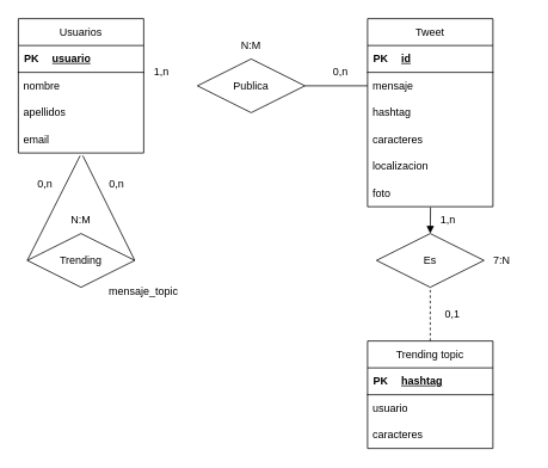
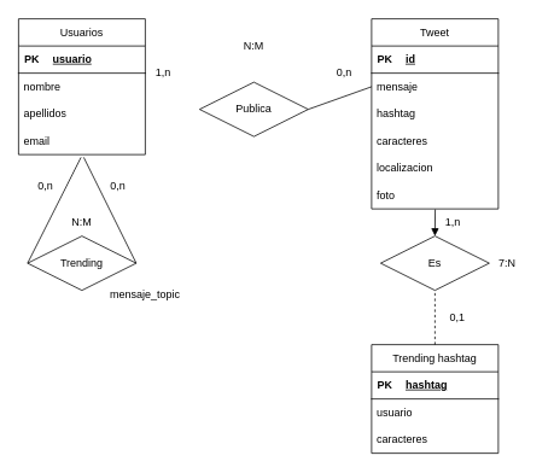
  <mxCell id="0" />
  <mxCell id="1" parent="0" />
  <mxCell id="2" value="Tweet" style="swimlane;fontStyle=0;childLayout=stackLayout;horizontal=1;startSize=30;horizontalStack=0;resizeParent=1;resizeParentMax=0;resizeLast=0;collapsible=1;marginBottom=0;whiteSpace=wrap;html=1;" vertex="1" parent="1"><mxGeometry x="410" y="20" width="140" height="210" as="geometry" /></mxCell>
  <mxCell id="3" value="" style="shape=table;startSize=0;container=1;collapsible=1;childLayout=tableLayout;fixedRows=1;rowLines=0;fontStyle=0;align=center;resizeLast=1;strokeColor=none;fillColor=none;collapsible=0;" vertex="1" parent="2"><mxGeometry y="30" width="140" height="30" as="geometry" /></mxCell>
  <mxCell id="4" value="" style="shape=tableRow;horizontal=0;startSize=0;swimlaneHead=0;swimlaneBody=0;fillColor=none;collapsible=0;dropTarget=0;points=[[0,0.5],[1,0.5]];portConstraint=eastwest;top=0;left=0;right=0;bottom=1;" vertex="1" parent="3"><mxGeometry width="140" height="30" as="geometry" /></mxCell>
  <mxCell id="5" value="PK" style="shape=partialRectangle;connectable=0;fillColor=none;top=0;left=0;bottom=0;right=0;fontStyle=1;overflow=hidden;whiteSpace=wrap;html=1;" vertex="1" parent="4"><mxGeometry width="30" height="30" as="geometry"><mxRectangle width="30" height="30" as="alternateBounds" /></mxGeometry></mxCell>
  <mxCell id="6" value="id" style="shape=partialRectangle;connectable=0;fillColor=none;top=0;left=0;bottom=0;right=0;align=left;spacingLeft=6;fontStyle=5;overflow=hidden;whiteSpace=wrap;html=1;" vertex="1" parent="4"><mxGeometry x="30" width="110" height="30" as="geometry"><mxRectangle width="110" height="30" as="alternateBounds" /></mxGeometry></mxCell>
  <mxCell id="7" value="mensaje" style="text;strokeColor=none;fillColor=none;align=left;verticalAlign=middle;spacingLeft=4;spacingRight=4;overflow=hidden;points=[[0,0.5],[1,0.5]];portConstraint=eastwest;rotatable=0;whiteSpace=wrap;html=1;" vertex="1" parent="2"><mxGeometry y="60" width="140" height="30" as="geometry" /></mxCell>
  <mxCell id="8" value="hashtag" style="text;strokeColor=none;fillColor=none;align=left;verticalAlign=middle;spacingLeft=4;spacingRight=4;overflow=hidden;points=[[0,0.5],[1,0.5]];portConstraint=eastwest;rotatable=0;whiteSpace=wrap;html=1;" vertex="1" parent="2"><mxGeometry y="90" width="140" height="30" as="geometry" /></mxCell>
  <mxCell id="9" value="caracteres" style="text;strokeColor=none;fillColor=none;align=left;verticalAlign=middle;spacingLeft=4;spacingRight=4;overflow=hidden;points=[[0,0.5],[1,0.5]];portConstraint=eastwest;rotatable=0;whiteSpace=wrap;html=1;" vertex="1" parent="2"><mxGeometry y="120" width="140" height="30" as="geometry" /></mxCell>
  <mxCell id="10" value="localizacion" style="text;strokeColor=none;fillColor=none;align=left;verticalAlign=middle;spacingLeft=4;spacingRight=4;overflow=hidden;points=[[0,0.5],[1,0.5]];portConstraint=eastwest;rotatable=0;whiteSpace=wrap;html=1;" vertex="1" parent="2"><mxGeometry y="150" width="140" height="30" as="geometry" /></mxCell>
  <mxCell id="11" value="foto" style="text;strokeColor=none;fillColor=none;align=left;verticalAlign=middle;spacingLeft=4;spacingRight=4;overflow=hidden;points=[[0,0.5],[1,0.5]];portConstraint=eastwest;rotatable=0;whiteSpace=wrap;html=1;" vertex="1" parent="2"><mxGeometry y="180" width="140" height="30" as="geometry" /></mxCell>
  <mxCell id="12" value="Usuarios" style="swimlane;fontStyle=0;childLayout=stackLayout;horizontal=1;startSize=30;horizontalStack=0;resizeParent=1;resizeParentMax=0;resizeLast=0;collapsible=1;marginBottom=0;whiteSpace=wrap;html=1;" vertex="1" parent="1"><mxGeometry x="20" y="20" width="140" height="150" as="geometry" /></mxCell>
  <mxCell id="13" value="" style="shape=table;startSize=0;container=1;collapsible=1;childLayout=tableLayout;fixedRows=1;rowLines=0;fontStyle=0;align=center;resizeLast=1;strokeColor=none;fillColor=none;collapsible=0;" vertex="1" parent="12"><mxGeometry y="30" width="140" height="30" as="geometry" /></mxCell>
  <mxCell id="14" value="" style="shape=tableRow;horizontal=0;startSize=0;swimlaneHead=0;swimlaneBody=0;fillColor=none;collapsible=0;dropTarget=0;points=[[0,0.5],[1,0.5]];portConstraint=eastwest;top=0;left=0;right=0;bottom=1;" vertex="1" parent="13"><mxGeometry width="140" height="30" as="geometry" /></mxCell>
  <mxCell id="15" value="PK" style="shape=partialRectangle;connectable=0;fillColor=none;top=0;left=0;bottom=0;right=0;fontStyle=1;overflow=hidden;whiteSpace=wrap;html=1;" vertex="1" parent="14"><mxGeometry width="30" height="30" as="geometry"><mxRectangle width="30" height="30" as="alternateBounds" /></mxGeometry></mxCell>
  <mxCell id="16" value="usuario" style="shape=partialRectangle;connectable=0;fillColor=none;top=0;left=0;bottom=0;right=0;align=left;spacingLeft=6;fontStyle=5;overflow=hidden;whiteSpace=wrap;html=1;" vertex="1" parent="14"><mxGeometry x="30" width="110" height="30" as="geometry"><mxRectangle width="110" height="30" as="alternateBounds" /></mxGeometry></mxCell>
  <mxCell id="17" value="nombre" style="text;strokeColor=none;fillColor=none;align=left;verticalAlign=middle;spacingLeft=4;spacingRight=4;overflow=hidden;points=[[0,0.5],[1,0.5]];portConstraint=eastwest;rotatable=0;whiteSpace=wrap;html=1;" vertex="1" parent="12"><mxGeometry y="60" width="140" height="30" as="geometry" /></mxCell>
  <mxCell id="18" value="apellidos" style="text;strokeColor=none;fillColor=none;align=left;verticalAlign=middle;spacingLeft=4;spacingRight=4;overflow=hidden;points=[[0,0.5],[1,0.5]];portConstraint=eastwest;rotatable=0;whiteSpace=wrap;html=1;" vertex="1" parent="12"><mxGeometry y="90" width="140" height="30" as="geometry" /></mxCell>
  <mxCell id="19" value="email" style="text;strokeColor=none;fillColor=none;align=left;verticalAlign=middle;spacingLeft=4;spacingRight=4;overflow=hidden;points=[[0,0.5],[1,0.5]];portConstraint=eastwest;rotatable=0;whiteSpace=wrap;html=1;" vertex="1" parent="12"><mxGeometry y="120" width="140" height="30" as="geometry" /></mxCell>
- <mxCell id="20" value="Trending topic" style="swimlane;fontStyle=0;childLayout=stackLayout;horizontal=1;startSize=30;horizontalStack=0;resizeParent=1;resizeParentMax=0;resizeLast=0;collapsible=1;marginBottom=0;whiteSpace=wrap;html=1;" vertex="1" parent="1"><mxGeometry x="410" y="380" width="140" height="120" as="geometry" /></mxCell>
+ <mxCell id="20" value="Trending hashtag" style="swimlane;fontStyle=0;childLayout=stackLayout;horizontal=1;startSize=30;horizontalStack=0;resizeParent=1;resizeParentMax=0;resizeLast=0;collapsible=1;marginBottom=0;whiteSpace=wrap;html=1;" vertex="1" parent="1"><mxGeometry x="410" y="380" width="140" height="120" as="geometry" /></mxCell>
  <mxCell id="21" value="" style="shape=table;startSize=0;container=1;collapsible=1;childLayout=tableLayout;fixedRows=1;rowLines=0;fontStyle=0;align=center;resizeLast=1;strokeColor=none;fillColor=none;collapsible=0;" vertex="1" parent="20"><mxGeometry y="30" width="140" height="30" as="geometry" /></mxCell>
  <mxCell id="22" value="" style="shape=tableRow;horizontal=0;startSize=0;swimlaneHead=0;swimlaneBody=0;fillColor=none;collapsible=0;dropTarget=0;points=[[0,0.5],[1,0.5]];portConstraint=eastwest;top=0;left=0;right=0;bottom=1;" vertex="1" parent="21"><mxGeometry width="140" height="30" as="geometry" /></mxCell>
  <mxCell id="23" value="PK" style="shape=partialRectangle;connectable=0;fillColor=none;top=0;left=0;bottom=0;right=0;fontStyle=1;overflow=hidden;whiteSpace=wrap;html=1;" vertex="1" parent="22"><mxGeometry width="30" height="30" as="geometry"><mxRectangle width="30" height="30" as="alternateBounds" /></mxGeometry></mxCell>
  <mxCell id="24" value="hashtag" style="shape=partialRectangle;connectable=0;fillColor=none;top=0;left=0;bottom=0;right=0;align=left;spacingLeft=6;fontStyle=5;overflow=hidden;whiteSpace=wrap;html=1;" vertex="1" parent="22"><mxGeometry x="30" width="110" height="30" as="geometry"><mxRectangle width="110" height="30" as="alternateBounds" /></mxGeometry></mxCell>
  <mxCell id="25" value="usuario" style="text;strokeColor=none;fillColor=none;align=left;verticalAlign=middle;spacingLeft=4;spacingRight=4;overflow=hidden;points=[[0,0.5],[1,0.5]];portConstraint=eastwest;rotatable=0;whiteSpace=wrap;html=1;" vertex="1" parent="20"><mxGeometry y="60" width="140" height="30" as="geometry" /></mxCell>
  <mxCell id="26" value="caracteres" style="text;strokeColor=none;fillColor=none;align=left;verticalAlign=middle;spacingLeft=4;spacingRight=4;overflow=hidden;points=[[0,0.5],[1,0.5]];portConstraint=eastwest;rotatable=0;whiteSpace=wrap;html=1;" vertex="1" parent="20"><mxGeometry y="90" width="140" height="30" as="geometry" /></mxCell>
- <mxCell id="27" value="Publica" style="shape=rhombus;perimeter=rhombusPerimeter;whiteSpace=wrap;html=1;align=center;" vertex="1" parent="1"><mxGeometry x="220" y="65" width="120" height="60" as="geometry" /></mxCell>
+ <mxCell id="27" value="Publica" style="shape=rhombus;perimeter=rhombusPerimeter;whiteSpace=wrap;html=1;align=center;" vertex="1" parent="1"><mxGeometry x="220" y="90" width="120" height="60" as="geometry" /></mxCell>
  <mxCell id="28" value="Es" style="shape=rhombus;perimeter=rhombusPerimeter;whiteSpace=wrap;html=1;align=center;" vertex="1" parent="1"><mxGeometry x="420" y="260" width="120" height="60" as="geometry" /></mxCell>
  <mxCell id="29" value="Trending" style="shape=rhombus;perimeter=rhombusPerimeter;whiteSpace=wrap;html=1;align=center;" vertex="1" parent="1"><mxGeometry x="30" y="260" width="120" height="60" as="geometry" /></mxCell>
  <mxCell id="30" value="" style="endArrow=none;html=1;rounded=0;entryX=0;entryY=0.5;entryDx=0;entryDy=0;exitX=0.493;exitY=1.1;exitDx=0;exitDy=0;exitPerimeter=0;" edge="1" parent="1" source="19" target="29"><mxGeometry width="50" height="50" relative="1" as="geometry"><mxPoint x="150" y="280" as="sourcePoint" /><mxPoint x="200" y="230" as="targetPoint" /></mxGeometry></mxCell>
  <mxCell id="31" value="" style="endArrow=none;html=1;rounded=0;entryX=1;entryY=0.5;entryDx=0;entryDy=0;exitX=0.514;exitY=1.1;exitDx=0;exitDy=0;exitPerimeter=0;" edge="1" parent="1" source="19" target="29"><mxGeometry width="50" height="50" relative="1" as="geometry"><mxPoint x="79" y="173" as="sourcePoint" /><mxPoint x="20" y="270" as="targetPoint" /></mxGeometry></mxCell>
  <mxCell id="32" value="" style="endArrow=none;html=1;rounded=0;entryX=0;entryY=0.5;entryDx=0;entryDy=0;exitX=1;exitY=0.5;exitDx=0;exitDy=0;" edge="1" parent="1" source="27"><mxGeometry width="50" height="50" relative="1" as="geometry"><mxPoint x="280" y="230" as="sourcePoint" /><mxPoint x="410" y="95" as="targetPoint" /></mxGeometry></mxCell>
  <mxCell id="33" value="mensaje_topic" style="text;html=1;strokeColor=none;fillColor=none;align=center;verticalAlign=middle;whiteSpace=wrap;rounded=0;" vertex="1" parent="1"><mxGeometry x="130" y="310" width="60" height="30" as="geometry" /></mxCell>
  <mxCell id="34" value="" style="endArrow=block;html=1;rounded=0;entryX=0.5;entryY=0;entryDx=0;entryDy=0;exitX=0.502;exitY=1.02;exitDx=0;exitDy=0;exitPerimeter=0;" edge="1" parent="1" source="11" target="28"><mxGeometry width="50" height="50" relative="1" as="geometry"><mxPoint x="460" y="220" as="sourcePoint" /><mxPoint x="160" y="300" as="targetPoint" /></mxGeometry></mxCell>
  <mxCell id="35" value="" style="endArrow=none;html=1;rounded=0;entryX=0.5;entryY=1;entryDx=0;entryDy=0;exitX=0.5;exitY=0;exitDx=0;exitDy=0;dashed=1;" edge="1" parent="1" source="20" target="28"><mxGeometry width="50" height="50" relative="1" as="geometry"><mxPoint x="112" y="193" as="sourcePoint" /><mxPoint x="170" y="310" as="targetPoint" /></mxGeometry></mxCell>
  <mxCell id="36" value="0,n" style="text;html=1;strokeColor=none;fillColor=none;align=center;verticalAlign=middle;whiteSpace=wrap;rounded=0;" vertex="1" parent="1"><mxGeometry x="100" y="190" width="60" height="30" as="geometry" /></mxCell>
  <mxCell id="37" value="0,n" style="text;html=1;strokeColor=none;fillColor=none;align=center;verticalAlign=middle;whiteSpace=wrap;rounded=0;" vertex="1" parent="1"><mxGeometry x="20" y="190" width="60" height="30" as="geometry" /></mxCell>
  <mxCell id="38" value="1,n" style="text;html=1;strokeColor=none;fillColor=none;align=center;verticalAlign=middle;whiteSpace=wrap;rounded=0;" vertex="1" parent="1"><mxGeometry x="150" y="65" width="60" height="30" as="geometry" /></mxCell>
  <mxCell id="39" value="0,n" style="text;html=1;strokeColor=none;fillColor=none;align=center;verticalAlign=middle;whiteSpace=wrap;rounded=0;" vertex="1" parent="1"><mxGeometry x="350" y="65" width="60" height="30" as="geometry" /></mxCell>
  <mxCell id="40" value="N:M" style="text;html=1;strokeColor=none;fillColor=none;align=center;verticalAlign=middle;whiteSpace=wrap;rounded=0;" vertex="1" parent="1"><mxGeometry x="60" y="230" width="60" height="30" as="geometry" /></mxCell>
  <mxCell id="41" value="N:M" style="text;html=1;strokeColor=none;fillColor=none;align=center;verticalAlign=middle;whiteSpace=wrap;rounded=0;" vertex="1" parent="1"><mxGeometry x="250" y="35" width="60" height="30" as="geometry" /></mxCell>
  <mxCell id="42" value="1,n" style="text;html=1;strokeColor=none;fillColor=none;align=center;verticalAlign=middle;whiteSpace=wrap;rounded=0;" vertex="1" parent="1"><mxGeometry x="470" y="230" width="60" height="30" as="geometry" /></mxCell>
  <mxCell id="43" value="0,1" style="text;html=1;strokeColor=none;fillColor=none;align=center;verticalAlign=middle;whiteSpace=wrap;rounded=0;" vertex="1" parent="1"><mxGeometry x="475" y="335" width="60" height="30" as="geometry" /></mxCell>
  <mxCell id="44" value="7:N" style="text;html=1;strokeColor=none;fillColor=none;align=center;verticalAlign=middle;whiteSpace=wrap;rounded=0;" vertex="1" parent="1"><mxGeometry x="530" y="275" width="60" height="30" as="geometry" /></mxCell>
